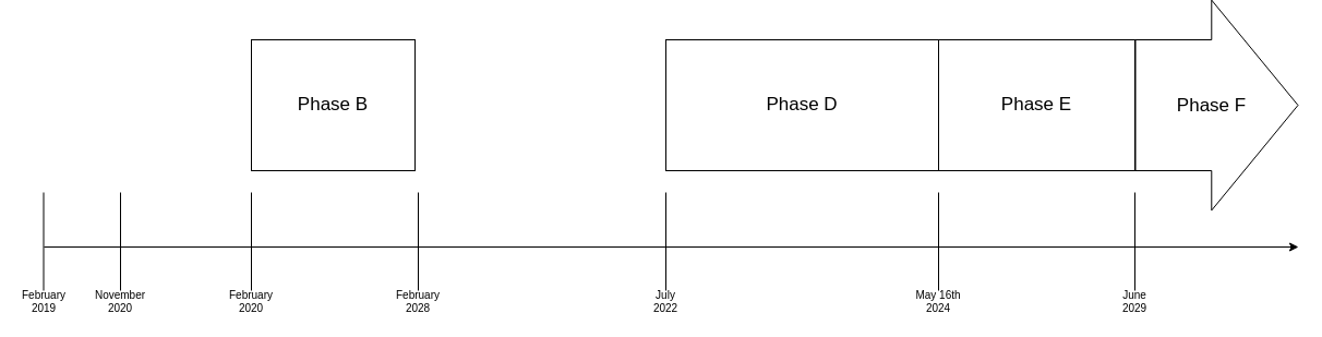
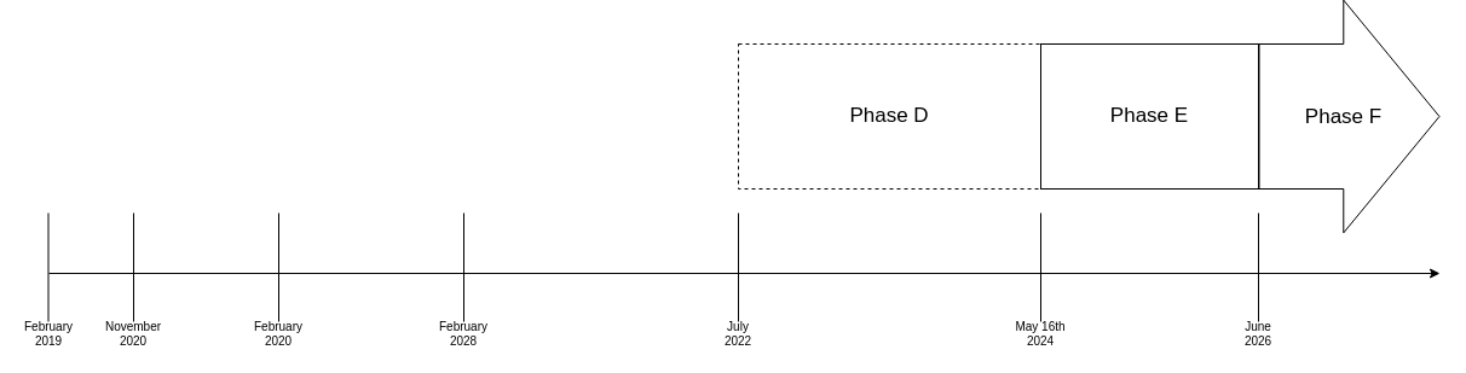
  <mxCell id="0" />
  <mxCell id="1" parent="0" />
- <mxCell id="2" value="&lt;font style=&quot;font-size: 17px&quot;&gt;Phase B&lt;/font&gt;" style="rounded=0;whiteSpace=wrap;html=1;" vertex="1" parent="1"><mxGeometry x="230" y="20" width="150" height="120" as="geometry" /></mxCell>
- <mxCell id="3" value="&lt;span style=&quot;font-size: 17px&quot;&gt;Phase D&lt;/span&gt;" style="rounded=0;whiteSpace=wrap;html=1;" vertex="1" parent="1"><mxGeometry x="610" y="20" width="250" height="120" as="geometry" /></mxCell>
+ <mxCell id="3" value="&lt;span style=&quot;font-size: 17px&quot;&gt;Phase D&lt;/span&gt;" style="rounded=0;whiteSpace=wrap;html=1;dashed=1;" vertex="1" parent="1"><mxGeometry x="610" y="20" width="250" height="120" as="geometry" /></mxCell>
  <mxCell id="4" value="&lt;span style=&quot;font-size: 17px&quot;&gt;Phase E&lt;/span&gt;" style="rounded=0;whiteSpace=wrap;html=1;" vertex="1" parent="1"><mxGeometry x="860" y="20" width="180" height="120" as="geometry" /></mxCell>
  <mxCell id="5" value="" style="shape=flexArrow;endArrow=classic;html=1;fontSize=10;endWidth=71.724;endSize=26.069;width=120;" edge="1" parent="1"><mxGeometry width="50" height="50" relative="1" as="geometry"><mxPoint x="1040" y="80" as="sourcePoint" /><mxPoint x="1190" y="80" as="targetPoint" /></mxGeometry></mxCell>
  <mxCell id="6" value="&lt;font style=&quot;font-size: 17px&quot;&gt;Phase F&lt;/font&gt;" style="text;html=1;resizable=0;points=[];align=center;verticalAlign=middle;labelBackgroundColor=#ffffff;fontSize=10;" vertex="1" connectable="0" parent="5"><mxGeometry x="0.267" y="3" relative="1" as="geometry"><mxPoint x="-25.5" y="3" as="offset" /></mxGeometry></mxCell>
  <mxCell id="7" value="" style="endArrow=none;html=1;fontSize=10;" edge="1" parent="1"><mxGeometry width="50" height="50" relative="1" as="geometry"><mxPoint x="110" y="250" as="sourcePoint" /><mxPoint x="110" y="160" as="targetPoint" /></mxGeometry></mxCell>
  <mxCell id="8" value="" style="endArrow=none;html=1;fontSize=10;" edge="1" parent="1"><mxGeometry width="50" height="50" relative="1" as="geometry"><mxPoint x="39.5" y="250" as="sourcePoint" /><mxPoint x="39.5" y="160" as="targetPoint" /></mxGeometry></mxCell>
  <mxCell id="9" value="February 2019" style="text;html=1;strokeColor=none;fillColor=none;align=center;verticalAlign=middle;whiteSpace=wrap;rounded=0;fontSize=10;" vertex="1" parent="1"><mxGeometry x="20" y="250" width="40" height="20" as="geometry" /></mxCell>
  <mxCell id="10" value="November 2020" style="text;html=1;strokeColor=none;fillColor=none;align=center;verticalAlign=middle;whiteSpace=wrap;rounded=0;fontSize=10;" vertex="1" parent="1"><mxGeometry x="90" y="250" width="40" height="20" as="geometry" /></mxCell>
  <mxCell id="11" value="" style="endArrow=none;html=1;fontSize=10;" edge="1" parent="1"><mxGeometry width="50" height="50" relative="1" as="geometry"><mxPoint x="230" y="250" as="sourcePoint" /><mxPoint x="230" y="160" as="targetPoint" /></mxGeometry></mxCell>
  <mxCell id="12" value="February 2020" style="text;html=1;strokeColor=none;fillColor=none;align=center;verticalAlign=middle;whiteSpace=wrap;rounded=0;fontSize=10;" vertex="1" parent="1"><mxGeometry x="210" y="250" width="40" height="20" as="geometry" /></mxCell>
  <mxCell id="13" value="" style="endArrow=none;html=1;fontSize=10;" edge="1" parent="1"><mxGeometry width="50" height="50" relative="1" as="geometry"><mxPoint x="383" y="250" as="sourcePoint" /><mxPoint x="383" y="160" as="targetPoint" /></mxGeometry></mxCell>
  <mxCell id="14" value="February 2028" style="text;html=1;strokeColor=none;fillColor=none;align=center;verticalAlign=middle;whiteSpace=wrap;rounded=0;fontSize=10;" vertex="1" parent="1"><mxGeometry x="363" y="250" width="40" height="20" as="geometry" /></mxCell>
  <mxCell id="15" value="" style="endArrow=none;html=1;fontSize=10;" edge="1" parent="1"><mxGeometry width="50" height="50" relative="1" as="geometry"><mxPoint x="610" y="250" as="sourcePoint" /><mxPoint x="610" y="160" as="targetPoint" /></mxGeometry></mxCell>
  <mxCell id="16" value="July 2022" style="text;html=1;strokeColor=none;fillColor=none;align=center;verticalAlign=middle;whiteSpace=wrap;rounded=0;fontSize=10;" vertex="1" parent="1"><mxGeometry x="590" y="250" width="40" height="20" as="geometry" /></mxCell>
  <mxCell id="17" value="" style="endArrow=none;html=1;fontSize=10;" edge="1" parent="1"><mxGeometry width="50" height="50" relative="1" as="geometry"><mxPoint x="860" y="250" as="sourcePoint" /><mxPoint x="860" y="160" as="targetPoint" /></mxGeometry></mxCell>
  <mxCell id="18" value="May 16th 2024" style="text;html=1;strokeColor=none;fillColor=none;align=center;verticalAlign=middle;whiteSpace=wrap;rounded=0;fontSize=10;" vertex="1" parent="1"><mxGeometry x="835" y="250" width="50" height="20" as="geometry" /></mxCell>
  <mxCell id="19" value="" style="endArrow=none;html=1;fontSize=10;" edge="1" parent="1"><mxGeometry width="50" height="50" relative="1" as="geometry"><mxPoint x="1040" y="250" as="sourcePoint" /><mxPoint x="1040" y="160" as="targetPoint" /></mxGeometry></mxCell>
- <mxCell id="20" value="June 2029" style="text;html=1;strokeColor=none;fillColor=none;align=center;verticalAlign=middle;whiteSpace=wrap;rounded=0;fontSize=10;" vertex="1" parent="1"><mxGeometry x="1020" y="250" width="40" height="20" as="geometry" /></mxCell>
+ <mxCell id="20" value="June 2026" style="text;html=1;strokeColor=none;fillColor=none;align=center;verticalAlign=middle;whiteSpace=wrap;rounded=0;fontSize=10;" vertex="1" parent="1"><mxGeometry x="1020" y="250" width="40" height="20" as="geometry" /></mxCell>
  <mxCell id="21" value="" style="endArrow=classic;html=1;fontSize=10;" edge="1" parent="1"><mxGeometry width="50" height="50" relative="1" as="geometry"><mxPoint x="40" y="210" as="sourcePoint" /><mxPoint x="1190" y="210" as="targetPoint" /></mxGeometry></mxCell>
